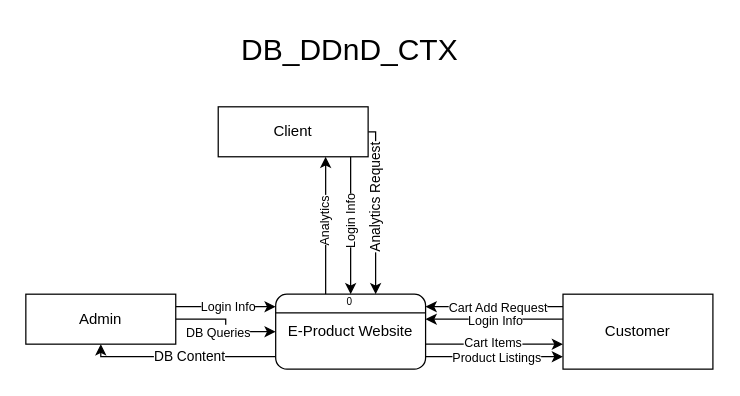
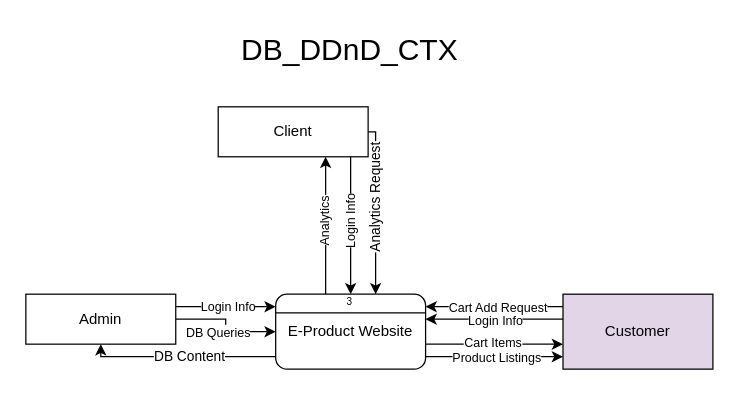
  <mxCell id="0" />
  <mxCell id="1" parent="0" />
  <mxCell id="2" style="edgeStyle=orthogonalEdgeStyle;rounded=0;orthogonalLoop=1;jettySize=auto;html=1;" edge="1" parent="1" source="10" target="22"><mxGeometry relative="1" as="geometry"><Array as="points"><mxPoint x="400" y="285" /><mxPoint x="400" y="285" /></Array></mxGeometry></mxCell>
  <mxCell id="3" value="&lt;font style=&quot;font-size: 10px;&quot;&gt;Product Listings&lt;/font&gt;" style="edgeLabel;html=1;align=center;verticalAlign=middle;resizable=0;points=[];" vertex="1" connectable="0" parent="2"><mxGeometry x="-0.142" y="-2" relative="1" as="geometry"><mxPoint x="9" y="-2" as="offset" /></mxGeometry></mxCell>
  <mxCell id="4" style="edgeStyle=orthogonalEdgeStyle;rounded=0;orthogonalLoop=1;jettySize=auto;html=1;" edge="1" parent="1" source="10" target="22"><mxGeometry relative="1" as="geometry"><Array as="points"><mxPoint x="400" y="275" /><mxPoint x="400" y="275" /></Array></mxGeometry></mxCell>
  <mxCell id="5" value="&lt;font style=&quot;font-size: 10px;&quot;&gt;Cart Items&lt;/font&gt;" style="edgeLabel;html=1;align=center;verticalAlign=middle;resizable=0;points=[];" vertex="1" connectable="0" parent="4"><mxGeometry x="0.293" y="2" relative="1" as="geometry"><mxPoint x="-18" as="offset" /></mxGeometry></mxCell>
  <mxCell id="6" style="edgeStyle=orthogonalEdgeStyle;rounded=0;orthogonalLoop=1;jettySize=auto;html=1;" edge="1" parent="1" source="10" target="17"><mxGeometry relative="1" as="geometry"><Array as="points"><mxPoint x="260" y="195" /><mxPoint x="260" y="195" /></Array></mxGeometry></mxCell>
  <mxCell id="7" value="&lt;font style=&quot;font-size: 10px;&quot;&gt;Analytics&lt;/font&gt;" style="edgeLabel;html=1;align=center;verticalAlign=middle;resizable=0;points=[];rotation=-90;" vertex="1" connectable="0" parent="6"><mxGeometry x="0.125" y="2" relative="1" as="geometry"><mxPoint y="5" as="offset" /></mxGeometry></mxCell>
  <mxCell id="8" style="edgeStyle=orthogonalEdgeStyle;rounded=0;orthogonalLoop=1;jettySize=auto;html=1;" edge="1" parent="1" source="10" target="27"><mxGeometry relative="1" as="geometry"><Array as="points"><mxPoint x="200" y="285" /><mxPoint x="200" y="285" /></Array></mxGeometry></mxCell>
  <mxCell id="9" value="DB Content" style="edgeLabel;html=1;align=center;verticalAlign=middle;resizable=0;points=[];" vertex="1" connectable="0" parent="8"><mxGeometry x="-0.045" y="-2" relative="1" as="geometry"><mxPoint x="2" y="1" as="offset" /></mxGeometry></mxCell>
  <mxCell id="10" value="E-Product Website" style="rounded=1;whiteSpace=wrap;html=1;" vertex="1" parent="1"><mxGeometry x="220" y="235" width="120" height="60" as="geometry" /></mxCell>
  <mxCell id="11" value="" style="endArrow=none;html=1;rounded=0;entryX=1;entryY=0.25;entryDx=0;entryDy=0;exitX=0;exitY=0.25;exitDx=0;exitDy=0;" edge="1" parent="1" source="10" target="10"><mxGeometry width="50" height="50" relative="1" as="geometry"><mxPoint x="70" y="345" as="sourcePoint" /><mxPoint x="120" y="295" as="targetPoint" /></mxGeometry></mxCell>
- <mxCell id="12" value="&lt;font style=&quot;font-size: 8px;&quot;&gt;0&lt;/font&gt;" style="text;html=1;align=center;verticalAlign=middle;resizable=0;points=[];autosize=1;strokeColor=none;fillColor=none;" vertex="1" parent="1"><mxGeometry x="264" y="225" width="30" height="30" as="geometry" /></mxCell>
+ <mxCell id="12" value="&lt;font style=&quot;font-size: 8px;&quot;&gt;3&lt;/font&gt;" style="text;html=1;align=center;verticalAlign=middle;resizable=0;points=[];autosize=1;strokeColor=none;fillColor=none;" vertex="1" parent="1"><mxGeometry x="264" y="225" width="30" height="30" as="geometry" /></mxCell>
  <mxCell id="13" style="edgeStyle=orthogonalEdgeStyle;rounded=0;orthogonalLoop=1;jettySize=auto;html=1;" edge="1" parent="1" source="17" target="10"><mxGeometry relative="1" as="geometry"><Array as="points"><mxPoint x="280" y="195" /><mxPoint x="280" y="195" /></Array></mxGeometry></mxCell>
  <mxCell id="14" value="&lt;font style=&quot;font-size: 10px;&quot;&gt;Login Info&lt;/font&gt;" style="edgeLabel;html=1;align=center;verticalAlign=middle;resizable=0;points=[];rotation=-90;" vertex="1" connectable="0" parent="13"><mxGeometry x="-0.171" y="-1" relative="1" as="geometry"><mxPoint y="7" as="offset" /></mxGeometry></mxCell>
  <mxCell id="15" style="edgeStyle=orthogonalEdgeStyle;rounded=0;orthogonalLoop=1;jettySize=auto;html=1;" edge="1" parent="1" source="17" target="10"><mxGeometry relative="1" as="geometry"><Array as="points"><mxPoint x="300" y="195" /><mxPoint x="300" y="195" /></Array></mxGeometry></mxCell>
  <mxCell id="16" value="Analytics Request" style="edgeLabel;html=1;align=center;verticalAlign=middle;resizable=0;points=[];rotation=-90;" vertex="1" connectable="0" parent="15"><mxGeometry x="-0.182" y="1" relative="1" as="geometry"><mxPoint x="-2" y="4" as="offset" /></mxGeometry></mxCell>
  <mxCell id="17" value="Client" style="rounded=0;whiteSpace=wrap;html=1;" vertex="1" parent="1"><mxGeometry x="174" y="85" width="120" height="40" as="geometry" /></mxCell>
  <mxCell id="18" style="edgeStyle=orthogonalEdgeStyle;rounded=0;orthogonalLoop=1;jettySize=auto;html=1;" edge="1" parent="1" source="22" target="10"><mxGeometry relative="1" as="geometry"><Array as="points"><mxPoint x="400" y="255" /><mxPoint x="400" y="255" /></Array></mxGeometry></mxCell>
  <mxCell id="19" value="&lt;font style=&quot;font-size: 10px;&quot;&gt;Login Info&lt;/font&gt;" style="edgeLabel;html=1;align=center;verticalAlign=middle;resizable=0;points=[];rotation=0;" vertex="1" connectable="0" parent="18"><mxGeometry x="0.041" y="1" relative="1" as="geometry"><mxPoint x="2" y="-1" as="offset" /></mxGeometry></mxCell>
  <mxCell id="20" style="edgeStyle=orthogonalEdgeStyle;rounded=0;orthogonalLoop=1;jettySize=auto;html=1;" edge="1" parent="1" target="10"><mxGeometry relative="1" as="geometry"><mxPoint x="460" y="275" as="sourcePoint" /><mxPoint x="340" y="275" as="targetPoint" /><Array as="points"><mxPoint x="460" y="245" /></Array></mxGeometry></mxCell>
  <mxCell id="21" value="&lt;font style=&quot;font-size: 10px;&quot;&gt;Cart Add Request&lt;/font&gt;" style="edgeLabel;html=1;align=center;verticalAlign=middle;resizable=0;points=[];" vertex="1" connectable="0" parent="20"><mxGeometry x="-0.166" y="-2" relative="1" as="geometry"><mxPoint x="-30" y="2" as="offset" /></mxGeometry></mxCell>
- <mxCell id="22" value="Customer" style="rounded=0;whiteSpace=wrap;html=1;" vertex="1" parent="1"><mxGeometry x="450" y="235" width="120" height="60" as="geometry" /></mxCell>
+ <mxCell id="22" value="Customer" style="rounded=0;whiteSpace=wrap;html=1;fillColor=#e1d5e7;" vertex="1" parent="1"><mxGeometry x="450" y="235" width="120" height="60" as="geometry" /></mxCell>
  <mxCell id="23" style="edgeStyle=orthogonalEdgeStyle;rounded=0;orthogonalLoop=1;jettySize=auto;html=1;" edge="1" parent="1" source="27" target="10"><mxGeometry relative="1" as="geometry"><Array as="points"><mxPoint x="160" y="245" /><mxPoint x="160" y="245" /></Array></mxGeometry></mxCell>
  <mxCell id="24" value="&lt;font style=&quot;font-size: 10px;&quot;&gt;Login Info&lt;/font&gt;" style="edgeLabel;html=1;align=center;verticalAlign=middle;resizable=0;points=[];" vertex="1" connectable="0" parent="23"><mxGeometry x="0.017" y="1" relative="1" as="geometry"><mxPoint as="offset" /></mxGeometry></mxCell>
  <mxCell id="25" style="edgeStyle=orthogonalEdgeStyle;rounded=0;orthogonalLoop=1;jettySize=auto;html=1;" edge="1" parent="1" source="27" target="10"><mxGeometry relative="1" as="geometry" /></mxCell>
  <mxCell id="26" value="&lt;font style=&quot;font-size: 10px;&quot;&gt;DB Queries&lt;/font&gt;" style="edgeLabel;html=1;align=center;verticalAlign=middle;resizable=0;points=[];" vertex="1" connectable="0" parent="25"><mxGeometry x="0.264" relative="1" as="geometry"><mxPoint x="-14" as="offset" /></mxGeometry></mxCell>
  <mxCell id="27" value="Admin" style="rounded=0;whiteSpace=wrap;html=1;" vertex="1" parent="1"><mxGeometry x="20" y="235" width="120" height="40" as="geometry" /></mxCell>
  <mxCell id="28" value="&lt;font style=&quot;font-size: 24px;&quot;&gt;DB_DDnD_CTX&lt;/font&gt;" style="text;html=1;align=center;verticalAlign=middle;resizable=0;points=[];autosize=1;strokeColor=none;fillColor=none;" vertex="1" parent="1"><mxGeometry x="179" y="20" width="200" height="40" as="geometry" /></mxCell>
